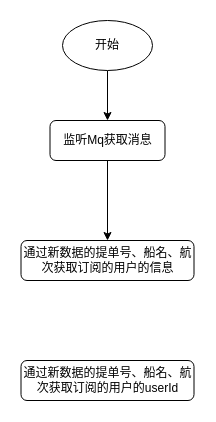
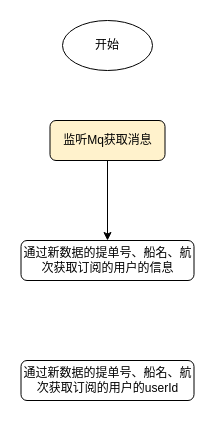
  <mxCell id="0" />
  <mxCell id="1" parent="0" />
- <mxCell id="2" style="edgeStyle=orthogonalEdgeStyle;rounded=0;orthogonalLoop=1;jettySize=auto;html=1;exitX=0.5;exitY=1;exitDx=0;exitDy=0;entryX=0.5;entryY=0;entryDx=0;entryDy=0;" edge="1" parent="1" source="3" target="5"><mxGeometry relative="1" as="geometry" /></mxCell>
  <mxCell id="3" value="开始" style="ellipse;whiteSpace=wrap;html=1;" vertex="1" parent="1"><mxGeometry x="62" y="20" width="90" height="50" as="geometry" /></mxCell>
  <mxCell id="4" value="" style="edgeStyle=orthogonalEdgeStyle;rounded=0;orthogonalLoop=1;jettySize=auto;html=1;" edge="1" parent="1" source="5" target="6"><mxGeometry relative="1" as="geometry" /></mxCell>
- <mxCell id="5" value="监听Mq获取消息" style="rounded=1;whiteSpace=wrap;html=1;" vertex="1" parent="1"><mxGeometry x="49.5" y="120" width="115" height="40" as="geometry" /></mxCell>
+ <mxCell id="5" value="监听Mq获取消息" style="rounded=1;whiteSpace=wrap;html=1;fillColor=#fff2cc;" vertex="1" parent="1"><mxGeometry x="49.5" y="120" width="115" height="40" as="geometry" /></mxCell>
  <mxCell id="6" value="通过新数据的提单号、船名、航次获取订阅的用户的信息" style="rounded=1;whiteSpace=wrap;html=1;" vertex="1" parent="1"><mxGeometry x="20.5" y="240" width="173" height="40" as="geometry" /></mxCell>
  <mxCell id="7" value="通过新数据的提单号、船名、航次获取订阅的用户的userId" style="rounded=1;whiteSpace=wrap;html=1;" vertex="1" parent="1"><mxGeometry x="20.5" y="360" width="173" height="40" as="geometry" /></mxCell>
